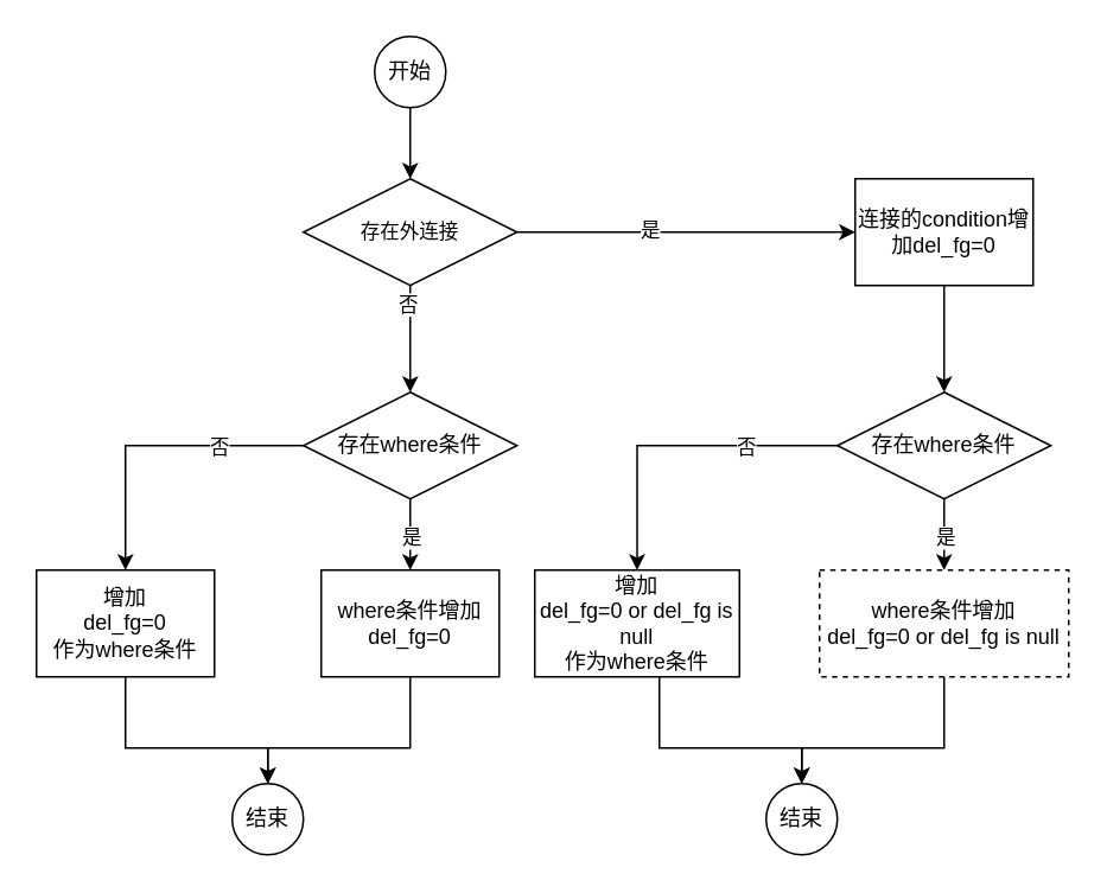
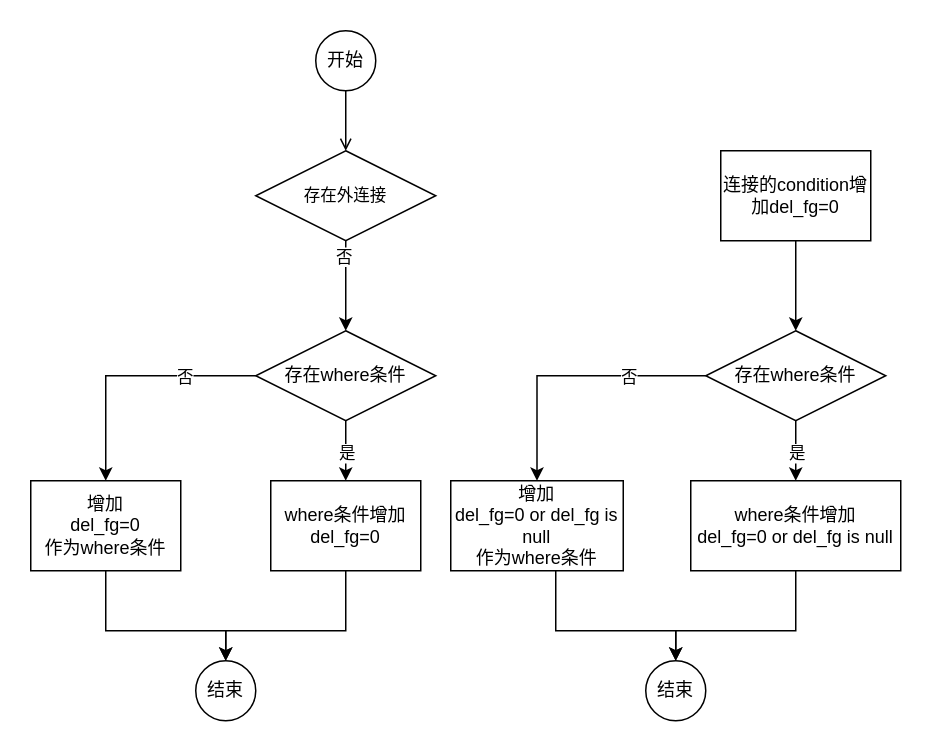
  <mxCell id="0" />
  <mxCell id="1" parent="0" />
- <mxCell id="2" style="edgeStyle=orthogonalEdgeStyle;rounded=0;orthogonalLoop=1;jettySize=auto;html=1;" edge="1" parent="1" source="3" target="8"><mxGeometry relative="1" as="geometry"><mxPoint x="230" y="60" as="targetPoint" /></mxGeometry></mxCell>
+ <mxCell id="2" style="edgeStyle=orthogonalEdgeStyle;rounded=0;orthogonalLoop=1;jettySize=auto;html=1;endArrow=open;" edge="1" parent="1" source="3" target="8"><mxGeometry relative="1" as="geometry"><mxPoint x="230" y="60" as="targetPoint" /></mxGeometry></mxCell>
  <mxCell id="3" value="开始" style="ellipse;whiteSpace=wrap;html=1;aspect=fixed;" vertex="1" parent="1"><mxGeometry x="210" y="20" width="40" height="40" as="geometry" /></mxCell>
  <mxCell id="4" style="edgeStyle=orthogonalEdgeStyle;rounded=0;orthogonalLoop=1;jettySize=auto;html=1;" edge="1" parent="1" source="8" target="13"><mxGeometry relative="1" as="geometry"><Array as="points" /></mxGeometry></mxCell>
  <mxCell id="5" value="否" style="edgeLabel;html=1;align=center;verticalAlign=middle;resizable=0;points=[];" vertex="1" connectable="0" parent="4"><mxGeometry x="-0.682" y="-2" relative="1" as="geometry"><mxPoint as="offset" /></mxGeometry></mxCell>
- <mxCell id="6" style="edgeStyle=orthogonalEdgeStyle;rounded=0;orthogonalLoop=1;jettySize=auto;html=1;" edge="1" parent="1" source="8" target="30"><mxGeometry relative="1" as="geometry" /></mxCell>
- <mxCell id="7" value="是" style="edgeLabel;html=1;align=center;verticalAlign=middle;resizable=0;points=[];" vertex="1" connectable="0" parent="6"><mxGeometry x="-0.217" y="2" relative="1" as="geometry"><mxPoint as="offset" /></mxGeometry></mxCell>
  <mxCell id="8" value="&lt;span style=&quot;font-size: 11px&quot;&gt;存在外连接&lt;/span&gt;" style="rhombus;whiteSpace=wrap;html=1;" vertex="1" parent="1"><mxGeometry x="170" y="100" width="120" height="60" as="geometry" /></mxCell>
  <mxCell id="9" style="edgeStyle=orthogonalEdgeStyle;rounded=0;orthogonalLoop=1;jettySize=auto;html=1;" edge="1" parent="1" source="13" target="15"><mxGeometry relative="1" as="geometry" /></mxCell>
  <mxCell id="10" value="是" style="edgeLabel;html=1;align=center;verticalAlign=middle;resizable=0;points=[];" vertex="1" connectable="0" parent="9"><mxGeometry x="-0.62" y="1" relative="1" as="geometry"><mxPoint x="-1" y="13" as="offset" /></mxGeometry></mxCell>
  <mxCell id="11" style="edgeStyle=orthogonalEdgeStyle;rounded=0;orthogonalLoop=1;jettySize=auto;html=1;" edge="1" parent="1" source="13" target="17"><mxGeometry relative="1" as="geometry" /></mxCell>
  <mxCell id="12" value="否" style="edgeLabel;html=1;align=center;verticalAlign=middle;resizable=0;points=[];" vertex="1" connectable="0" parent="11"><mxGeometry x="-0.367" relative="1" as="geometry"><mxPoint x="6" as="offset" /></mxGeometry></mxCell>
  <mxCell id="13" value="存在where条件" style="rhombus;whiteSpace=wrap;html=1;" vertex="1" parent="1"><mxGeometry x="170" y="220" width="120" height="60" as="geometry" /></mxCell>
  <mxCell id="14" style="edgeStyle=orthogonalEdgeStyle;rounded=0;orthogonalLoop=1;jettySize=auto;html=1;entryX=0.5;entryY=0;entryDx=0;entryDy=0;" edge="1" parent="1" source="15" target="18"><mxGeometry relative="1" as="geometry"><Array as="points"><mxPoint x="230" y="420" /><mxPoint x="150" y="420" /></Array></mxGeometry></mxCell>
  <mxCell id="15" value="where条件增加&lt;br&gt;del_fg=0" style="rounded=0;whiteSpace=wrap;html=1;" vertex="1" parent="1"><mxGeometry x="180" y="320" width="100" height="60" as="geometry" /></mxCell>
  <mxCell id="16" style="edgeStyle=orthogonalEdgeStyle;rounded=0;orthogonalLoop=1;jettySize=auto;html=1;entryX=0.5;entryY=0;entryDx=0;entryDy=0;" edge="1" parent="1" source="17" target="18"><mxGeometry relative="1" as="geometry"><Array as="points"><mxPoint x="70" y="420" /><mxPoint x="150" y="420" /></Array></mxGeometry></mxCell>
  <mxCell id="17" value="增加&lt;br&gt;del_fg=0&lt;br&gt;作为where条件" style="rounded=0;whiteSpace=wrap;html=1;" vertex="1" parent="1"><mxGeometry x="20" y="320" width="100" height="60" as="geometry" /></mxCell>
  <mxCell id="18" value="结束" style="ellipse;whiteSpace=wrap;html=1;aspect=fixed;" vertex="1" parent="1"><mxGeometry x="130" y="440" width="40" height="40" as="geometry" /></mxCell>
  <mxCell id="19" style="edgeStyle=orthogonalEdgeStyle;rounded=0;orthogonalLoop=1;jettySize=auto;html=1;" edge="1" parent="1" source="23" target="25"><mxGeometry relative="1" as="geometry" /></mxCell>
  <mxCell id="20" value="是" style="edgeLabel;html=1;align=center;verticalAlign=middle;resizable=0;points=[];" vertex="1" connectable="0" parent="19"><mxGeometry x="-0.62" y="1" relative="1" as="geometry"><mxPoint x="-1" y="13" as="offset" /></mxGeometry></mxCell>
  <mxCell id="21" style="edgeStyle=orthogonalEdgeStyle;rounded=0;orthogonalLoop=1;jettySize=auto;html=1;" edge="1" parent="1" source="23" target="27"><mxGeometry relative="1" as="geometry" /></mxCell>
  <mxCell id="22" value="否" style="edgeLabel;html=1;align=center;verticalAlign=middle;resizable=0;points=[];" vertex="1" connectable="0" parent="21"><mxGeometry x="-0.367" relative="1" as="geometry"><mxPoint x="6" as="offset" /></mxGeometry></mxCell>
  <mxCell id="23" value="存在where条件" style="rhombus;whiteSpace=wrap;html=1;" vertex="1" parent="1"><mxGeometry x="470" y="220" width="120" height="60" as="geometry" /></mxCell>
  <mxCell id="24" style="edgeStyle=orthogonalEdgeStyle;rounded=0;orthogonalLoop=1;jettySize=auto;html=1;entryX=0.5;entryY=0;entryDx=0;entryDy=0;" edge="1" parent="1" source="25" target="28"><mxGeometry relative="1" as="geometry"><Array as="points"><mxPoint x="530" y="420" /><mxPoint x="450" y="420" /></Array></mxGeometry></mxCell>
- <mxCell id="25" value="where条件增加&lt;br&gt;del_fg=0 or del_fg is null" style="rounded=0;whiteSpace=wrap;html=1;dashed=1;" vertex="1" parent="1"><mxGeometry x="460" y="320" width="140" height="60" as="geometry" /></mxCell>
+ <mxCell id="25" value="where条件增加&lt;br&gt;del_fg=0 or del_fg is null" style="rounded=0;whiteSpace=wrap;html=1;" vertex="1" parent="1"><mxGeometry x="460" y="320" width="140" height="60" as="geometry" /></mxCell>
  <mxCell id="26" style="edgeStyle=orthogonalEdgeStyle;rounded=0;orthogonalLoop=1;jettySize=auto;html=1;entryX=0.5;entryY=0;entryDx=0;entryDy=0;" edge="1" parent="1" source="27" target="28"><mxGeometry relative="1" as="geometry"><Array as="points"><mxPoint x="370" y="420" /><mxPoint x="450" y="420" /></Array></mxGeometry></mxCell>
  <mxCell id="27" value="增加&lt;br&gt;del_fg=0 or del_fg is null&lt;br&gt;作为where条件" style="rounded=0;whiteSpace=wrap;html=1;" vertex="1" parent="1"><mxGeometry x="300" y="320" width="115" height="60" as="geometry" /></mxCell>
  <mxCell id="28" value="结束" style="ellipse;whiteSpace=wrap;html=1;aspect=fixed;" vertex="1" parent="1"><mxGeometry x="430" y="440" width="40" height="40" as="geometry" /></mxCell>
  <mxCell id="29" style="edgeStyle=orthogonalEdgeStyle;rounded=0;orthogonalLoop=1;jettySize=auto;html=1;" edge="1" parent="1" source="30" target="23"><mxGeometry relative="1" as="geometry" /></mxCell>
  <mxCell id="30" value="连接的condition增加del_fg=0" style="rounded=0;whiteSpace=wrap;html=1;" vertex="1" parent="1"><mxGeometry x="480" y="100" width="100" height="60" as="geometry" /></mxCell>
